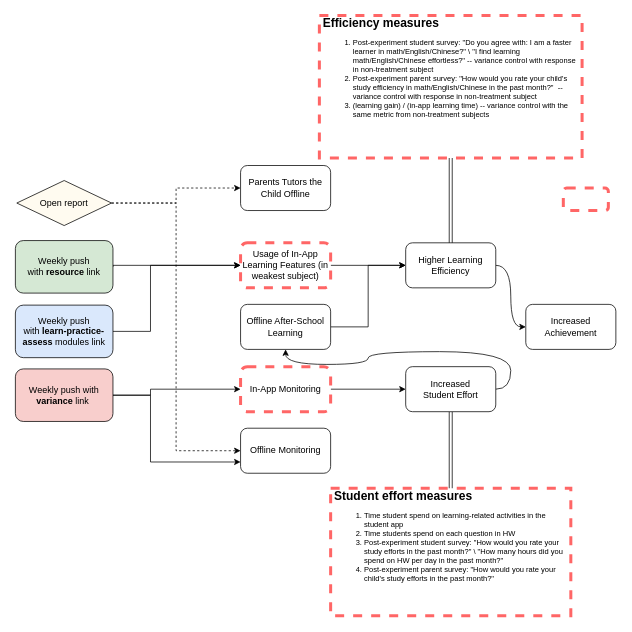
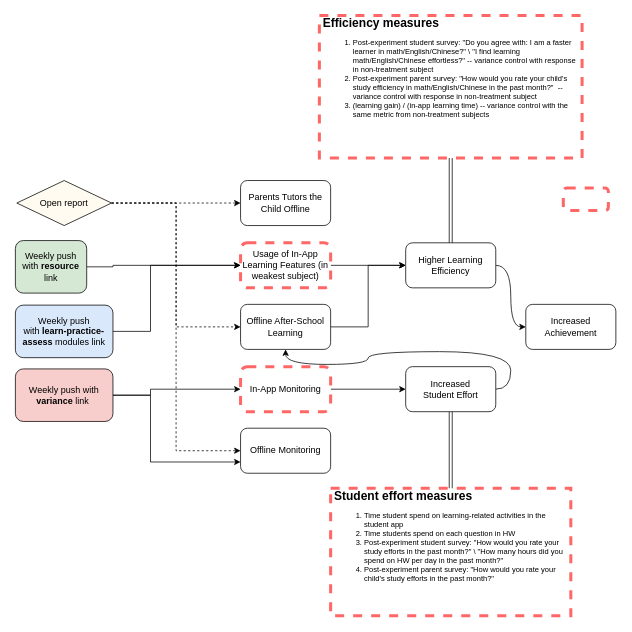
  <mxCell id="0" />
  <mxCell id="1" parent="0" />
  <mxCell id="2" style="edgeStyle=orthogonalEdgeStyle;rounded=0;orthogonalLoop=1;jettySize=auto;html=1;exitX=1;exitY=0.5;exitDx=0;exitDy=0;entryX=0;entryY=0.5;entryDx=0;entryDy=0;dashed=1;" parent="1" source="5" target="14" edge="1"><mxGeometry relative="1" as="geometry" /></mxCell>
  <mxCell id="3" style="edgeStyle=orthogonalEdgeStyle;rounded=0;orthogonalLoop=1;jettySize=auto;html=1;exitX=1;exitY=0.5;exitDx=0;exitDy=0;entryX=0;entryY=0.5;entryDx=0;entryDy=0;dashed=1;" parent="1" source="5" target="13" edge="1"><mxGeometry relative="1" as="geometry" /></mxCell>
+ <mxCell id="4" style="edgeStyle=orthogonalEdgeStyle;rounded=0;orthogonalLoop=1;jettySize=auto;html=1;exitX=1;exitY=0.5;exitDx=0;exitDy=0;entryX=0;entryY=0.5;entryDx=0;entryDy=0;dashed=1;" parent="1" source="5" target="18" edge="1"><mxGeometry relative="1" as="geometry" /></mxCell>
  <mxCell id="5" value="Open report" style="rhombus;whiteSpace=wrap;html=1;strokeWidth=1;fillColor=#FFFBF0;" parent="1" vertex="1"><mxGeometry x="21.88" y="240" width="126.25" height="60" as="geometry" /></mxCell>
  <mxCell id="6" style="edgeStyle=orthogonalEdgeStyle;rounded=0;orthogonalLoop=1;jettySize=auto;html=1;exitX=1;exitY=0.5;exitDx=0;exitDy=0;entryX=0;entryY=0.5;entryDx=0;entryDy=0;" parent="1" source="8" target="12" edge="1"><mxGeometry relative="1" as="geometry"><Array as="points"><mxPoint x="200" y="526" /><mxPoint x="200" y="518" /></Array></mxGeometry></mxCell>
  <mxCell id="7" style="edgeStyle=orthogonalEdgeStyle;rounded=0;orthogonalLoop=1;jettySize=auto;html=1;exitX=1;exitY=0.5;exitDx=0;exitDy=0;entryX=0;entryY=0.75;entryDx=0;entryDy=0;" parent="1" source="8" target="13" edge="1"><mxGeometry relative="1" as="geometry"><Array as="points"><mxPoint x="200" y="526" /><mxPoint x="200" y="615" /></Array></mxGeometry></mxCell>
  <mxCell id="8" value="Weekly push with &lt;b&gt;variance&lt;/b&gt; link&amp;nbsp;" style="rounded=1;whiteSpace=wrap;html=1;fillColor=#f8cecc;strokeWidth=1;" parent="1" vertex="1"><mxGeometry x="20.005" y="491" width="130" height="70" as="geometry" /></mxCell>
  <mxCell id="9" style="edgeStyle=orthogonalEdgeStyle;rounded=0;orthogonalLoop=1;jettySize=auto;html=1;exitX=1;exitY=0.5;exitDx=0;exitDy=0;entryX=0;entryY=0.5;entryDx=0;entryDy=0;" parent="1" source="10" target="16" edge="1"><mxGeometry relative="1" as="geometry"><Array as="points"><mxPoint x="150" y="353" /></Array></mxGeometry></mxCell>
- <mxCell id="10" value="Weekly push&lt;br&gt;with &lt;b&gt;resource&lt;/b&gt; link" style="rounded=1;whiteSpace=wrap;html=1;fillColor=#d5e8d4;strokeWidth=1;" parent="1" vertex="1"><mxGeometry x="20.005" y="320" width="130" height="70" as="geometry" /></mxCell>
+ <mxCell id="10" value="Weekly push&lt;br&gt;with &lt;b&gt;resource&lt;/b&gt; link" style="rounded=1;whiteSpace=wrap;html=1;fillColor=#d5e8d4;strokeWidth=1;" parent="1" vertex="1"><mxGeometry x="20.005" y="320" width="95" height="70" as="geometry" /></mxCell>
  <mxCell id="11" style="edgeStyle=orthogonalEdgeStyle;rounded=0;orthogonalLoop=1;jettySize=auto;html=1;exitX=1;exitY=0.5;exitDx=0;exitDy=0;entryX=0;entryY=0.5;entryDx=0;entryDy=0;" parent="1" source="12" target="23" edge="1"><mxGeometry relative="1" as="geometry" /></mxCell>
  <mxCell id="12" value="In-App Monitoring" style="rounded=1;whiteSpace=wrap;html=1;dashed=1;strokeWidth=4;strokeColor=#FF6666;" parent="1" vertex="1"><mxGeometry x="320" y="488" width="120" height="60" as="geometry" /></mxCell>
  <mxCell id="13" value="Offline Monitoring" style="rounded=1;whiteSpace=wrap;html=1;strokeWidth=1;" parent="1" vertex="1"><mxGeometry x="320" y="570" width="120" height="60" as="geometry" /></mxCell>
- <mxCell id="14" value="Parents Tutors the Child Offline" style="rounded=1;whiteSpace=wrap;html=1;" parent="1" vertex="1"><mxGeometry x="320" y="220" width="120" height="60" as="geometry" /></mxCell>
+ <mxCell id="14" value="Parents Tutors the Child Offline" style="rounded=1;whiteSpace=wrap;html=1;" parent="1" vertex="1"><mxGeometry x="320" y="240" width="120" height="60" as="geometry" /></mxCell>
  <mxCell id="15" style="edgeStyle=orthogonalEdgeStyle;rounded=0;orthogonalLoop=1;jettySize=auto;html=1;exitX=1;exitY=0.5;exitDx=0;exitDy=0;entryX=0;entryY=0.5;entryDx=0;entryDy=0;" parent="1" source="16" target="25" edge="1"><mxGeometry relative="1" as="geometry"><mxPoint x="540" y="360" as="targetPoint" /></mxGeometry></mxCell>
  <mxCell id="16" value="Usage of In-App Learning Features (in weakest subject)" style="rounded=1;whiteSpace=wrap;html=1;dashed=1;strokeWidth=4;strokeColor=#FF6666;" parent="1" vertex="1"><mxGeometry x="320" y="323" width="120" height="60" as="geometry" /></mxCell>
  <mxCell id="17" style="edgeStyle=orthogonalEdgeStyle;rounded=0;orthogonalLoop=1;jettySize=auto;html=1;exitX=1;exitY=0.5;exitDx=0;exitDy=0;entryX=0;entryY=0.5;entryDx=0;entryDy=0;" parent="1" source="18" target="25" edge="1"><mxGeometry relative="1" as="geometry" /></mxCell>
  <mxCell id="18" value="Offline After-School Learning" style="rounded=1;whiteSpace=wrap;html=1;" parent="1" vertex="1"><mxGeometry x="320" y="405" width="120" height="60" as="geometry" /></mxCell>
  <mxCell id="19" style="edgeStyle=orthogonalEdgeStyle;rounded=0;orthogonalLoop=1;jettySize=auto;html=1;exitX=1;exitY=0.5;exitDx=0;exitDy=0;entryX=0;entryY=0.5;entryDx=0;entryDy=0;" parent="1" source="20" target="16" edge="1"><mxGeometry relative="1" as="geometry"><Array as="points"><mxPoint x="200" y="441" /><mxPoint x="200" y="353" /></Array></mxGeometry></mxCell>
  <mxCell id="20" value="Weekly push&lt;br&gt;with &lt;b&gt;learn-practice-assess &lt;/b&gt;modules&amp;nbsp;link" style="rounded=1;whiteSpace=wrap;html=1;fillColor=#dae8fc;strokeWidth=1;" parent="1" vertex="1"><mxGeometry x="20.005" y="406" width="130" height="70" as="geometry" /></mxCell>
  <mxCell id="21" style="edgeStyle=orthogonalEdgeStyle;curved=1;rounded=0;orthogonalLoop=1;jettySize=auto;html=1;exitX=1;exitY=0.5;exitDx=0;exitDy=0;" parent="1" source="23" target="18" edge="1"><mxGeometry relative="1" as="geometry" /></mxCell>
  <mxCell id="22" style="edgeStyle=orthogonalEdgeStyle;shape=link;rounded=0;orthogonalLoop=1;jettySize=auto;html=1;exitX=0.5;exitY=1;exitDx=0;exitDy=0;entryX=0.5;entryY=0;entryDx=0;entryDy=0;" edge="1" parent="1" source="23" target="28"><mxGeometry relative="1" as="geometry" /></mxCell>
  <mxCell id="23" value="Increased &lt;br&gt;Student Effort" style="rounded=1;whiteSpace=wrap;html=1;" parent="1" vertex="1"><mxGeometry x="540" y="488" width="120" height="60" as="geometry" /></mxCell>
  <mxCell id="24" style="edgeStyle=orthogonalEdgeStyle;curved=1;rounded=0;orthogonalLoop=1;jettySize=auto;html=1;exitX=1;exitY=0.5;exitDx=0;exitDy=0;entryX=0;entryY=0.5;entryDx=0;entryDy=0;" parent="1" source="25" target="26" edge="1"><mxGeometry relative="1" as="geometry" /></mxCell>
  <mxCell id="25" value="Higher Learning Efficiency" style="rounded=1;whiteSpace=wrap;html=1;" parent="1" vertex="1"><mxGeometry x="540" y="323" width="120" height="60" as="geometry" /></mxCell>
  <mxCell id="26" value="Increased Achievement" style="rounded=1;whiteSpace=wrap;html=1;" parent="1" vertex="1"><mxGeometry x="700" y="405" width="120" height="60" as="geometry" /></mxCell>
  <mxCell id="27" value="" style="rounded=1;whiteSpace=wrap;html=1;dashed=1;strokeWidth=4;strokeColor=#FF6666;" parent="1" vertex="1"><mxGeometry x="750" y="250" width="60" height="30" as="geometry" /></mxCell>
  <mxCell id="28" value="&lt;h1 style=&quot;font-size: 16px&quot;&gt;&lt;font style=&quot;font-size: 16px&quot;&gt;Student effort measures&lt;/font&gt;&lt;/h1&gt;&lt;p style=&quot;font-size: 10px&quot;&gt;&lt;/p&gt;&lt;ol style=&quot;font-size: 10px&quot;&gt;&lt;li style=&quot;font-size: 10px&quot;&gt;Time student spend on learning-related activities in the student app&lt;/li&gt;&lt;li style=&quot;font-size: 10px&quot;&gt;Time students spend on each question in HW&lt;/li&gt;&lt;li style=&quot;font-size: 10px&quot;&gt;Post-experiment student survey: &quot;How would you rate your study efforts in the past month?&quot; \ &quot;How many hours did you spend on HW per day in the past month?&quot;&lt;/li&gt;&lt;li&gt;Post-experiment parent survey: &quot;How would you rate your child's study efforts in the past month?&quot;&lt;/li&gt;&lt;/ol&gt;&lt;p&gt;&lt;/p&gt;" style="text;html=1;fillColor=none;spacing=5;spacingTop=-20;whiteSpace=wrap;overflow=hidden;rounded=0;dashed=1;strokeColor=#FF6666;strokeWidth=4;" vertex="1" parent="1"><mxGeometry x="440" y="650" width="320" height="170" as="geometry" /></mxCell>
  <mxCell id="29" style="edgeStyle=orthogonalEdgeStyle;rounded=0;orthogonalLoop=1;jettySize=auto;html=1;shape=link;" edge="1" parent="1" source="30" target="25"><mxGeometry relative="1" as="geometry" /></mxCell>
  <mxCell id="30" value="&lt;h1 style=&quot;font-size: 16px&quot;&gt;&lt;font style=&quot;font-size: 16px&quot;&gt;Efficiency measures&lt;/font&gt;&lt;/h1&gt;&lt;p style=&quot;font-size: 10px&quot;&gt;&lt;/p&gt;&lt;ol style=&quot;font-size: 10px&quot;&gt;&lt;li style=&quot;font-size: 10px&quot;&gt;&lt;span&gt;Post-experiment student survey: &quot;Do you agree with: I am a faster learner in math/English/Chinese?&quot; \ &quot;I find learning math/English/Chinese effortless?&quot; -- variance control with response in non-treatment subject&lt;/span&gt;&lt;br&gt;&lt;/li&gt;&lt;li&gt;Post-experiment parent survey: &quot;How would you rate your child's study efficiency in math/English/Chinese in the past month?&quot;&amp;nbsp;&amp;nbsp;-- variance control with response in non-treatment subject&lt;/li&gt;&lt;li&gt;(learning gain) / (in-app learning time) -- variance control with the same metric from non-treatment subjects&lt;/li&gt;&lt;/ol&gt;&lt;p&gt;&lt;/p&gt;" style="text;html=1;fillColor=none;spacing=5;spacingTop=-20;whiteSpace=wrap;overflow=hidden;rounded=0;dashed=1;strokeColor=#FF6666;strokeWidth=4;" vertex="1" parent="1"><mxGeometry x="425" y="20" width="350" height="190" as="geometry" /></mxCell>
